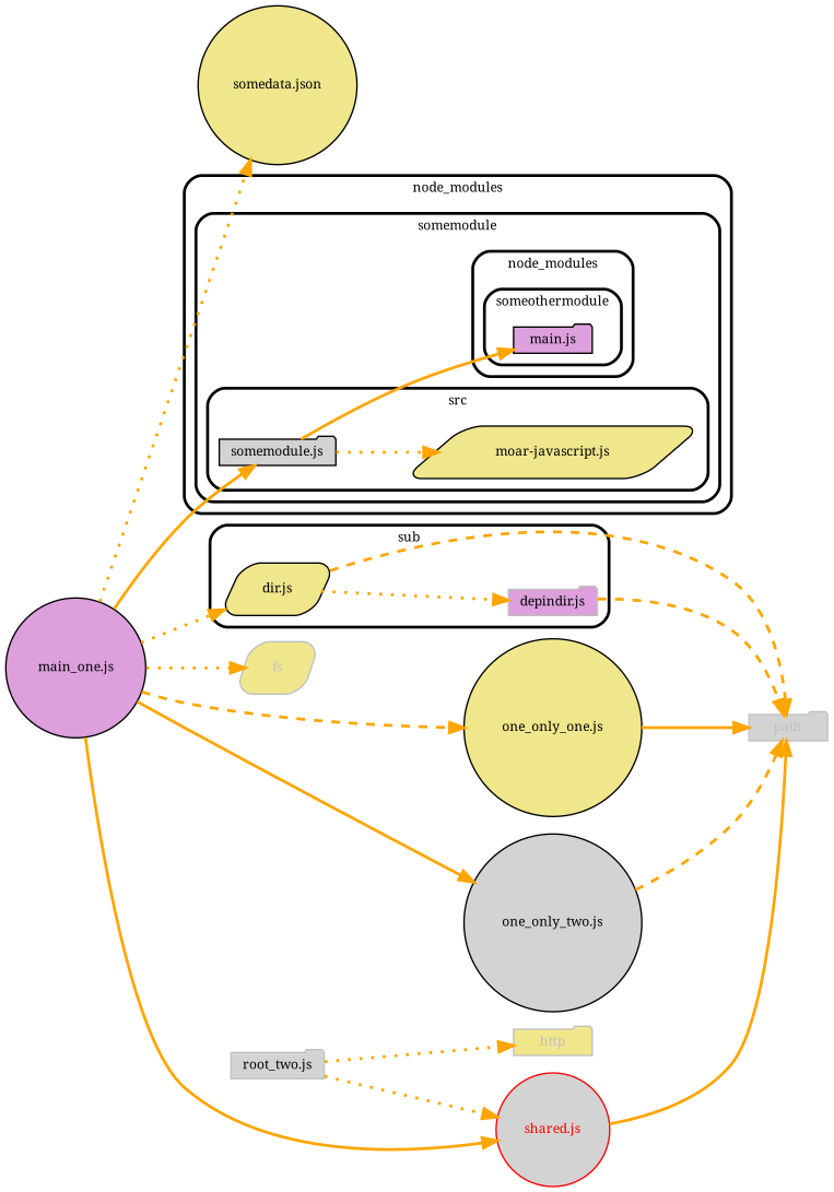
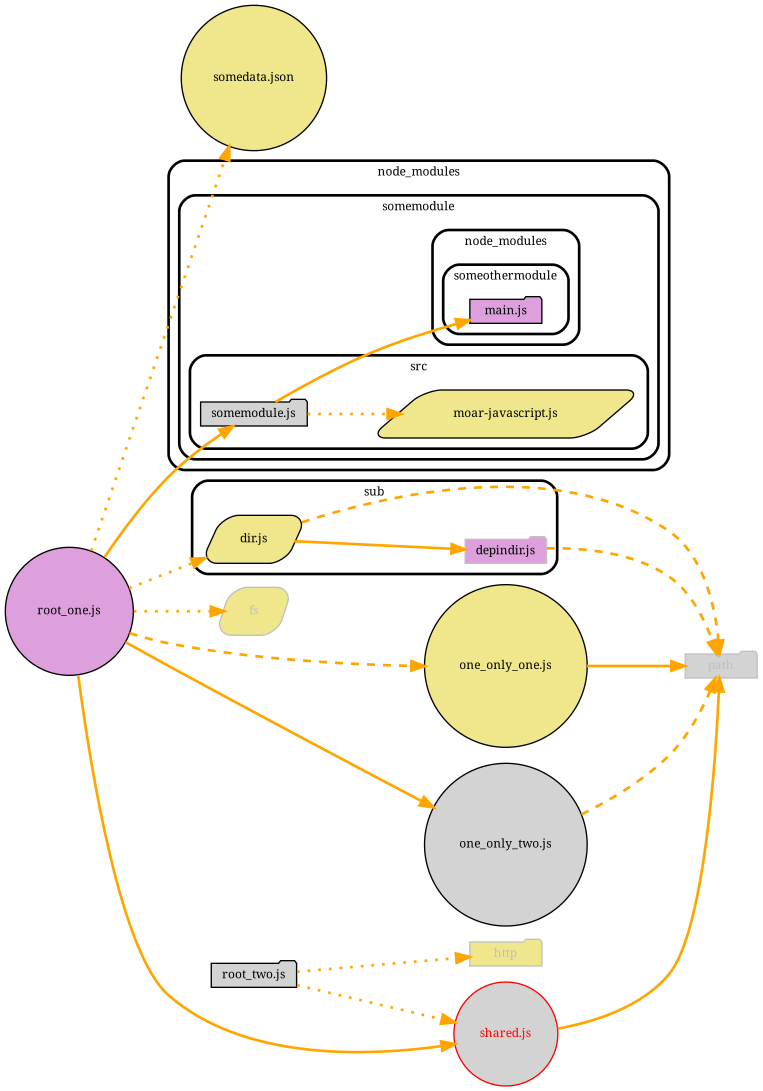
  digraph {
    compound=true
    fontname="Noto Serif"
    fontsize=9
    nodesep=0.16
    ordering=out
    rankdir=LR
    splines=true
    style="rounded,bold"
    node [fillcolor=khaki fontname="Noto Serif" fontsize=9 shape=folder style="rounded, filled,filled"]
    edge [arrowhead=normal color=orange fontname="Noto Serif" fontsize=9 penwidth=2.0 style=bold]
    n1 [fillcolor=plum height=0.2 label="main.js"]
    n2 [height=0.2 label="moar-javascript.js" shape=parallelogram]
    n3 [fillcolor=lightgrey height=0.2 label="somemodule.js"]
    n4 [color=grey fillcolor=plum height=0.2 label="depindir.js"]
    n5 [height=0.2 label="dir.js" shape=parallelogram]
    n6 [color=grey fillcolor=lightgrey fontcolor=grey height=0.2 label=path]
    n7 [color=grey fontcolor=grey height=0.2 label=fs shape=parallelogram]
    n8 [color=grey fontcolor=grey height=0.2 label=http]
    n9 [height=0.2 label="one_only_one.js" shape=circle]
    n10 [fillcolor=lightgrey height=0.2 label="one_only_two.js" shape=circle]
-   n11 [fillcolor=plum height=0.2 label="main_one.js" shape=circle]
+   n11 [fillcolor=plum height=0.2 label="root_one.js" shape=circle]
    n12 [color=red fillcolor=lightgrey fontcolor=red height=0.2 label="shared.js" shape=circle]
    n13 [height=0.2 label="somedata.json" shape=circle]
-   n14 [fillcolor=lightgrey height=0.2 label="root_two.js" color=grey]
+   n14 [fillcolor=lightgrey height=0.2 label="root_two.js"]
    subgraph cluster_1 {
      label=node_modules
      subgraph cluster_2 {
        label=somemodule
        subgraph cluster_3 {
          label=node_modules
          subgraph cluster_4 {
            label=someothermodule
            n1
          }
        }
        subgraph cluster_5 {
          label=src
          n2
          n3
        }
      }
    }
    subgraph cluster_6 {
      label=sub
      n4
      n5
    }
    n3 -> n1
    n3 -> n2 [style=dotted]
    n4 -> n6 [style=dashed]
-   n5 -> n4 [style=dotted]
+   n5 -> n4
    n5 -> n6 [style=dashed]
    n9 -> n6
    n10 -> n6 [style=dashed]
    n11 -> n3
    n11 -> n5 [style=dotted]
    n11 -> n7 [style=dotted]
    n11 -> n9 [style=dashed]
    n11 -> n10
    n11 -> n12
    n11 -> n13 [style=dotted]
    n12 -> n6
    n14 -> n8 [style=dotted]
    n14 -> n12 [style=dotted]
  }
